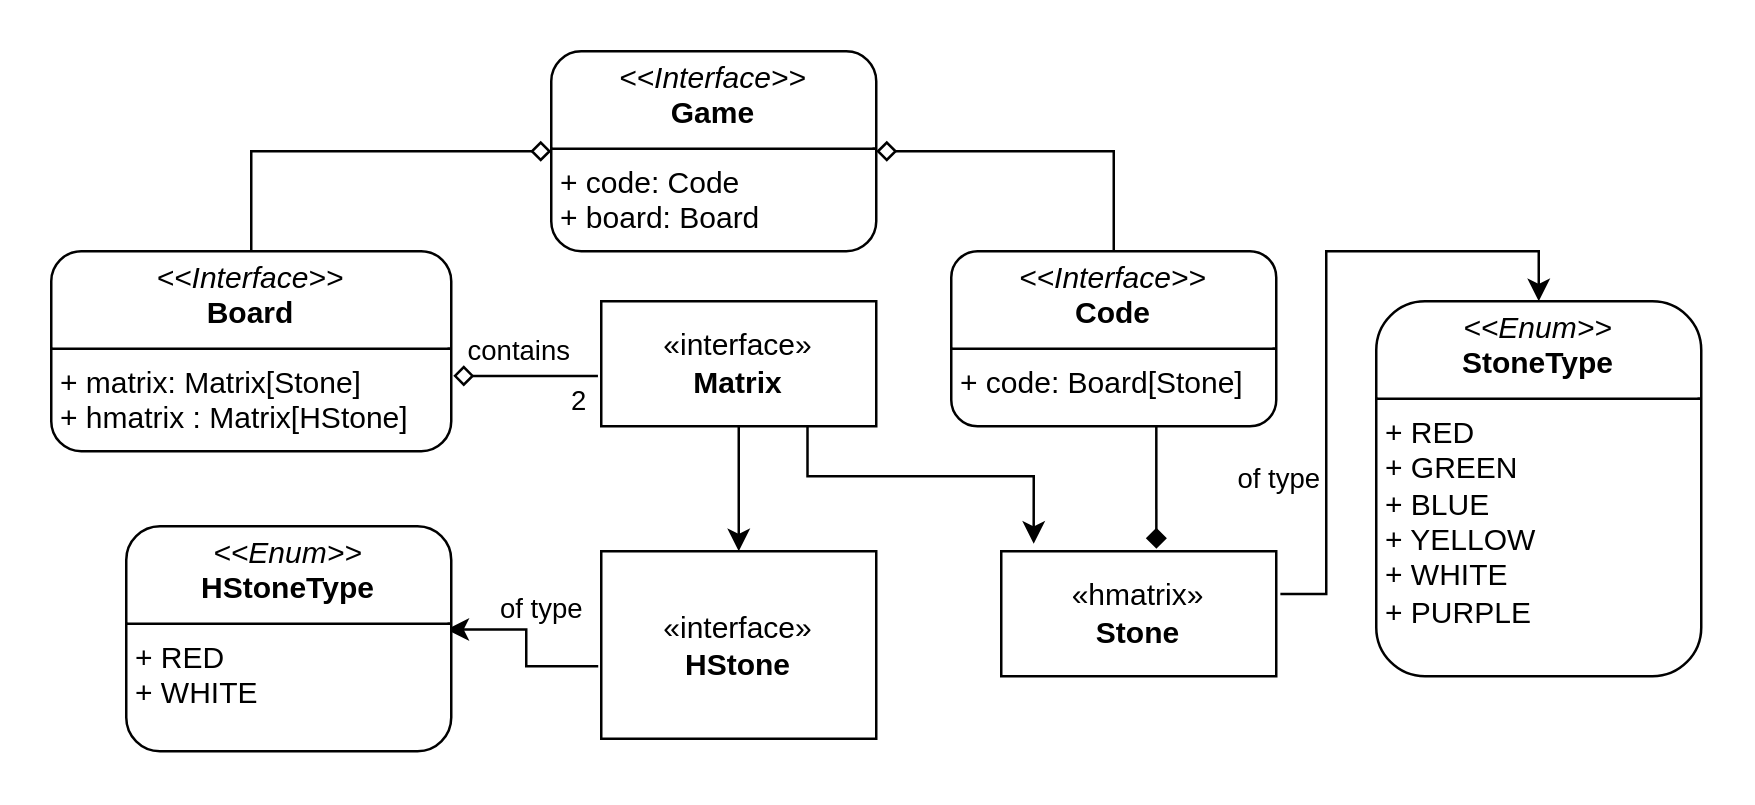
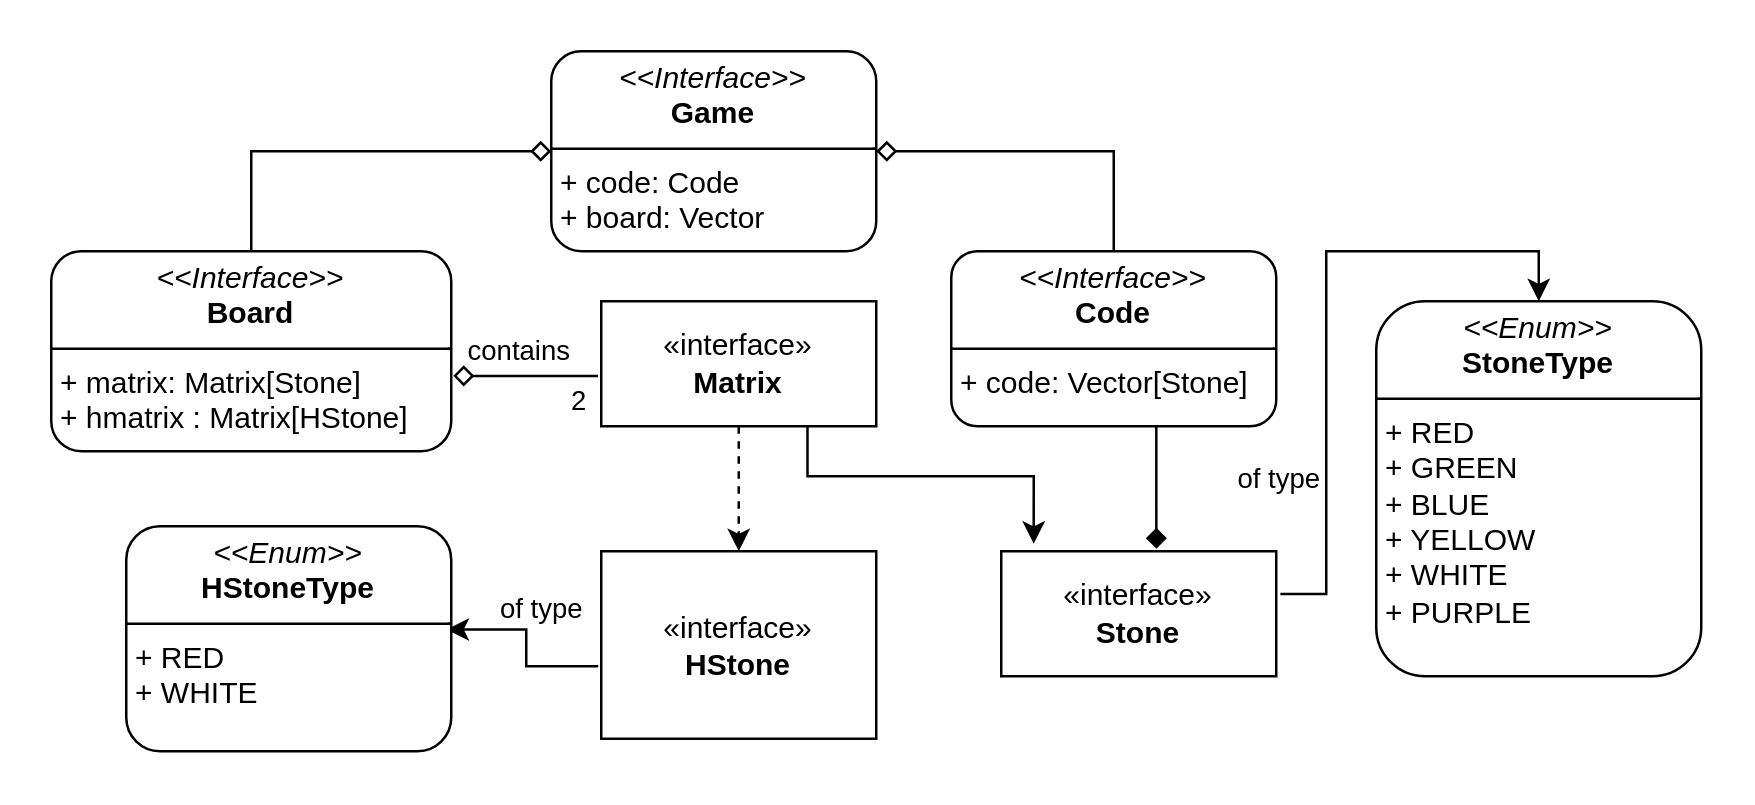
  <mxCell id="0" />
  <mxCell id="1" parent="0" />
- <mxCell id="2" value="&lt;p style=&quot;margin:0px;margin-top:4px;text-align:center;&quot;&gt;&lt;i&gt;&amp;lt;&amp;lt;Interface&amp;gt;&amp;gt;&lt;/i&gt;&lt;br&gt;&lt;b&gt;Game&lt;/b&gt;&lt;/p&gt;&lt;hr size=&quot;1&quot; style=&quot;border-style:solid;&quot;&gt;&lt;p style=&quot;margin:0px;margin-left:4px;&quot;&gt;+ code: Code&lt;br&gt;+ board: Board&lt;/p&gt;" style="verticalAlign=top;align=left;overflow=fill;html=1;whiteSpace=wrap;rounded=1;" vertex="1" parent="1"><mxGeometry x="220" y="20" width="130" height="80" as="geometry" /></mxCell>
+ <mxCell id="2" value="&lt;p style=&quot;margin:0px;margin-top:4px;text-align:center;&quot;&gt;&lt;i&gt;&amp;lt;&amp;lt;Interface&amp;gt;&amp;gt;&lt;/i&gt;&lt;br&gt;&lt;b&gt;Game&lt;/b&gt;&lt;/p&gt;&lt;hr size=&quot;1&quot; style=&quot;border-style:solid;&quot;&gt;&lt;p style=&quot;margin:0px;margin-left:4px;&quot;&gt;+ code: Code&lt;br&gt;+ board: Vector&lt;/p&gt;" style="verticalAlign=top;align=left;overflow=fill;html=1;whiteSpace=wrap;rounded=1;" vertex="1" parent="1"><mxGeometry x="220" y="20" width="130" height="80" as="geometry" /></mxCell>
  <mxCell id="3" style="edgeStyle=orthogonalEdgeStyle;rounded=0;orthogonalLoop=1;jettySize=auto;html=1;exitX=0.5;exitY=0;exitDx=0;exitDy=0;entryX=1;entryY=0.5;entryDx=0;entryDy=0;endArrow=diamond;endFill=0;" edge="1" parent="1" source="4" target="2"><mxGeometry relative="1" as="geometry" /></mxCell>
- <mxCell id="4" value="&lt;p style=&quot;margin:0px;margin-top:4px;text-align:center;&quot;&gt;&lt;i&gt;&amp;lt;&amp;lt;Interface&amp;gt;&amp;gt;&lt;/i&gt;&lt;br&gt;&lt;b&gt;Code&lt;/b&gt;&lt;/p&gt;&lt;hr size=&quot;1&quot; style=&quot;border-style:solid;&quot;&gt;&lt;p style=&quot;margin:0px;margin-left:4px;&quot;&gt;+ code: Board[Stone]&lt;br&gt;&lt;/p&gt;" style="verticalAlign=top;align=left;overflow=fill;html=1;whiteSpace=wrap;rounded=1;" vertex="1" parent="1"><mxGeometry x="380" y="100" width="130" height="70" as="geometry" /></mxCell>
+ <mxCell id="4" value="&lt;p style=&quot;margin:0px;margin-top:4px;text-align:center;&quot;&gt;&lt;i&gt;&amp;lt;&amp;lt;Interface&amp;gt;&amp;gt;&lt;/i&gt;&lt;br&gt;&lt;b&gt;Code&lt;/b&gt;&lt;/p&gt;&lt;hr size=&quot;1&quot; style=&quot;border-style:solid;&quot;&gt;&lt;p style=&quot;margin:0px;margin-left:4px;&quot;&gt;+ code: Vector[Stone]&lt;br&gt;&lt;/p&gt;" style="verticalAlign=top;align=left;overflow=fill;html=1;whiteSpace=wrap;rounded=1;" vertex="1" parent="1"><mxGeometry x="380" y="100" width="130" height="70" as="geometry" /></mxCell>
  <mxCell id="5" style="edgeStyle=orthogonalEdgeStyle;rounded=0;orthogonalLoop=1;jettySize=auto;html=1;entryX=0;entryY=0.5;entryDx=0;entryDy=0;exitX=0.5;exitY=0;exitDx=0;exitDy=0;endArrow=diamond;endFill=0;" edge="1" parent="1" source="6" target="2"><mxGeometry relative="1" as="geometry" /></mxCell>
  <mxCell id="6" value="&lt;p style=&quot;margin:0px;margin-top:4px;text-align:center;&quot;&gt;&lt;i&gt;&amp;lt;&amp;lt;Interface&amp;gt;&amp;gt;&lt;/i&gt;&lt;br&gt;&lt;b&gt;Board&lt;/b&gt;&lt;/p&gt;&lt;hr size=&quot;1&quot; style=&quot;border-style:solid;&quot;&gt;&lt;p style=&quot;margin:0px;margin-left:4px;&quot;&gt;+ matrix: Matrix[Stone]&lt;br&gt;&lt;/p&gt;&lt;p style=&quot;margin:0px;margin-left:4px;&quot;&gt;+ hmatrix : Matrix[HStone]&lt;/p&gt;" style="verticalAlign=top;align=left;overflow=fill;html=1;whiteSpace=wrap;rounded=1;" vertex="1" parent="1"><mxGeometry x="20" y="100" width="160" height="80" as="geometry" /></mxCell>
- <mxCell id="7" style="edgeStyle=orthogonalEdgeStyle;rounded=0;orthogonalLoop=1;jettySize=auto;html=1;exitX=0.5;exitY=1;exitDx=0;exitDy=0;entryX=0.5;entryY=0;entryDx=0;entryDy=0;" edge="1" parent="1" source="9" target="12"><mxGeometry relative="1" as="geometry"><Array as="points"><mxPoint x="295" y="170" /><mxPoint x="295" y="250" /></Array></mxGeometry></mxCell>
+ <mxCell id="7" style="edgeStyle=orthogonalEdgeStyle;rounded=0;orthogonalLoop=1;jettySize=auto;html=1;exitX=0.5;exitY=1;exitDx=0;exitDy=0;entryX=0.5;entryY=0;entryDx=0;entryDy=0;dashed=1;" edge="1" parent="1" source="9" target="12"><mxGeometry relative="1" as="geometry"><Array as="points"><mxPoint x="295" y="170" /><mxPoint x="295" y="250" /></Array></mxGeometry></mxCell>
  <mxCell id="8" style="edgeStyle=orthogonalEdgeStyle;rounded=0;orthogonalLoop=1;jettySize=auto;html=1;exitX=0.75;exitY=1;exitDx=0;exitDy=0;entryX=0.118;entryY=-0.06;entryDx=0;entryDy=0;entryPerimeter=0;" edge="1" parent="1" source="9" target="15"><mxGeometry relative="1" as="geometry"><Array as="points"><mxPoint x="323" y="190" /><mxPoint x="413" y="190" /></Array></mxGeometry></mxCell>
  <mxCell id="9" value="«interface»&lt;br&gt;&lt;b&gt;Matrix&lt;/b&gt;" style="html=1;whiteSpace=wrap;" vertex="1" parent="1"><mxGeometry x="240" y="120" width="110" height="50" as="geometry" /></mxCell>
  <mxCell id="10" style="edgeStyle=orthogonalEdgeStyle;rounded=0;orthogonalLoop=1;jettySize=auto;html=1;exitX=-0.011;exitY=0.613;exitDx=0;exitDy=0;entryX=0.985;entryY=0.459;entryDx=0;entryDy=0;entryPerimeter=0;exitPerimeter=0;" edge="1" parent="1" source="12" target="16"><mxGeometry relative="1" as="geometry" /></mxCell>
  <mxCell id="11" value="of type" style="edgeLabel;html=1;align=center;verticalAlign=middle;resizable=0;points=[];" vertex="1" connectable="0" parent="10"><mxGeometry x="0.08" relative="1" as="geometry"><mxPoint x="5" y="-11" as="offset" /></mxGeometry></mxCell>
  <mxCell id="12" value="«interface»&lt;br&gt;&lt;b&gt;HStone&lt;/b&gt;" style="html=1;whiteSpace=wrap;" vertex="1" parent="1"><mxGeometry x="240" y="220" width="110" height="75" as="geometry" /></mxCell>
  <mxCell id="13" style="edgeStyle=orthogonalEdgeStyle;rounded=0;orthogonalLoop=1;jettySize=auto;html=1;exitX=1.015;exitY=0.342;exitDx=0;exitDy=0;entryX=0.5;entryY=0;entryDx=0;entryDy=0;exitPerimeter=0;" edge="1" parent="1" source="15" target="17"><mxGeometry relative="1" as="geometry" /></mxCell>
  <mxCell id="14" value="of type" style="edgeLabel;html=1;align=center;verticalAlign=middle;resizable=0;points=[];" vertex="1" connectable="0" parent="13"><mxGeometry x="-0.16" relative="1" as="geometry"><mxPoint x="-20" y="44" as="offset" /></mxGeometry></mxCell>
- <mxCell id="15" value="«hmatrix»&lt;br&gt;&lt;b&gt;Stone&lt;/b&gt;" style="html=1;whiteSpace=wrap;" vertex="1" parent="1"><mxGeometry x="400" y="220" width="110" height="50" as="geometry" /></mxCell>
+ <mxCell id="15" value="«interface»&lt;br&gt;&lt;b&gt;Stone&lt;/b&gt;" style="html=1;whiteSpace=wrap;" vertex="1" parent="1"><mxGeometry x="400" y="220" width="110" height="50" as="geometry" /></mxCell>
  <mxCell id="16" value="&lt;p style=&quot;margin:0px;margin-top:4px;text-align:center;&quot;&gt;&lt;i&gt;&amp;lt;&amp;lt;Enum&amp;gt;&amp;gt;&lt;/i&gt;&lt;br&gt;&lt;b&gt;HStoneType&lt;/b&gt;&lt;/p&gt;&lt;hr size=&quot;1&quot; style=&quot;border-style:solid;&quot;&gt;&lt;p style=&quot;margin:0px;margin-left:4px;&quot;&gt;+ RED&lt;/p&gt;&lt;p style=&quot;margin:0px;margin-left:4px;&quot;&gt;+ WHITE&lt;/p&gt;" style="verticalAlign=top;align=left;overflow=fill;html=1;whiteSpace=wrap;rounded=1;" vertex="1" parent="1"><mxGeometry x="50" y="210" width="130" height="90" as="geometry" /></mxCell>
  <mxCell id="17" value="&lt;p style=&quot;margin:0px;margin-top:4px;text-align:center;&quot;&gt;&lt;i&gt;&amp;lt;&amp;lt;Enum&amp;gt;&amp;gt;&lt;/i&gt;&lt;br&gt;&lt;b&gt;StoneType&lt;/b&gt;&lt;/p&gt;&lt;hr size=&quot;1&quot; style=&quot;border-style:solid;&quot;&gt;&lt;p style=&quot;margin:0px;margin-left:4px;&quot;&gt;+ RED&lt;/p&gt;&lt;p style=&quot;margin:0px;margin-left:4px;&quot;&gt;+ GREEN&lt;/p&gt;&lt;p style=&quot;margin:0px;margin-left:4px;&quot;&gt;+ BLUE&lt;/p&gt;&lt;p style=&quot;margin:0px;margin-left:4px;&quot;&gt;+ YELLOW&lt;/p&gt;&lt;p style=&quot;margin:0px;margin-left:4px;&quot;&gt;+ WHITE&lt;/p&gt;&lt;p style=&quot;margin:0px;margin-left:4px;&quot;&gt;+ PURPLE&lt;/p&gt;" style="verticalAlign=top;align=left;overflow=fill;html=1;whiteSpace=wrap;rounded=1;" vertex="1" parent="1"><mxGeometry x="550" y="120" width="130" height="150" as="geometry" /></mxCell>
  <mxCell id="18" style="edgeStyle=orthogonalEdgeStyle;rounded=0;orthogonalLoop=1;jettySize=auto;html=1;exitX=0.631;exitY=1;exitDx=0;exitDy=0;entryX=0.564;entryY=-0.02;entryDx=0;entryDy=0;entryPerimeter=0;exitPerimeter=0;endArrow=diamond;" edge="1" parent="1" source="4" target="15"><mxGeometry relative="1" as="geometry" /></mxCell>
  <mxCell id="19" style="edgeStyle=orthogonalEdgeStyle;rounded=0;orthogonalLoop=1;jettySize=auto;html=1;entryX=1.005;entryY=0.623;entryDx=0;entryDy=0;entryPerimeter=0;exitX=-0.012;exitY=0.597;exitDx=0;exitDy=0;exitPerimeter=0;endArrow=diamond;endFill=0;" edge="1" parent="1" source="9" target="6"><mxGeometry relative="1" as="geometry"><mxPoint x="230" y="173" as="sourcePoint" /></mxGeometry></mxCell>
  <mxCell id="20" value="contains" style="edgeLabel;html=1;align=center;verticalAlign=middle;resizable=0;points=[];" vertex="1" connectable="0" parent="19"><mxGeometry x="0.279" y="-2" relative="1" as="geometry"><mxPoint x="5" y="-8" as="offset" /></mxGeometry></mxCell>
  <mxCell id="21" value="2" style="edgeLabel;html=1;align=center;verticalAlign=middle;resizable=0;points=[];" vertex="1" connectable="0" parent="19"><mxGeometry x="-0.732" y="-1" relative="1" as="geometry"><mxPoint y="11" as="offset" /></mxGeometry></mxCell>
